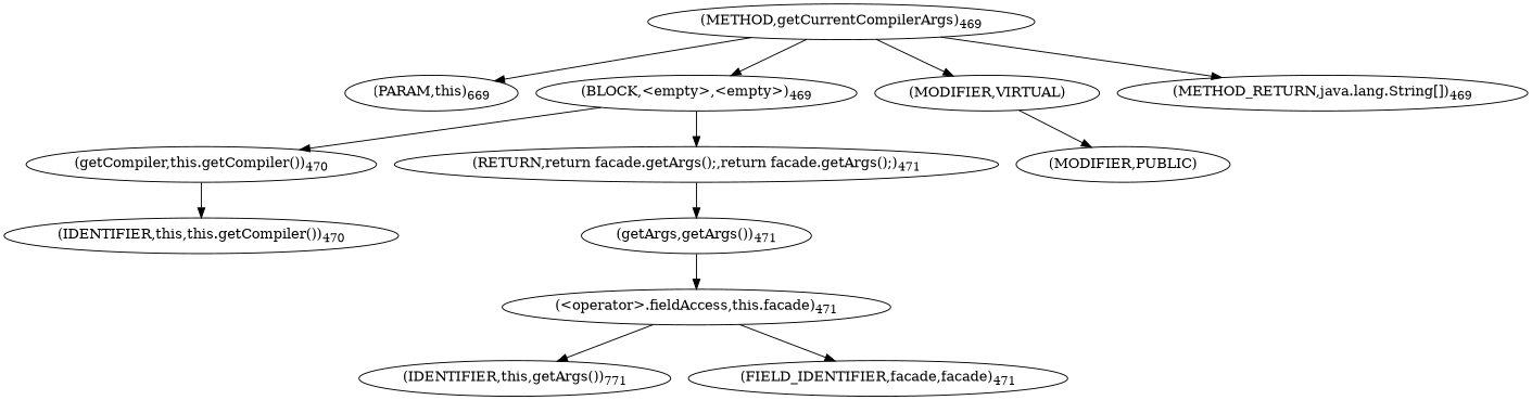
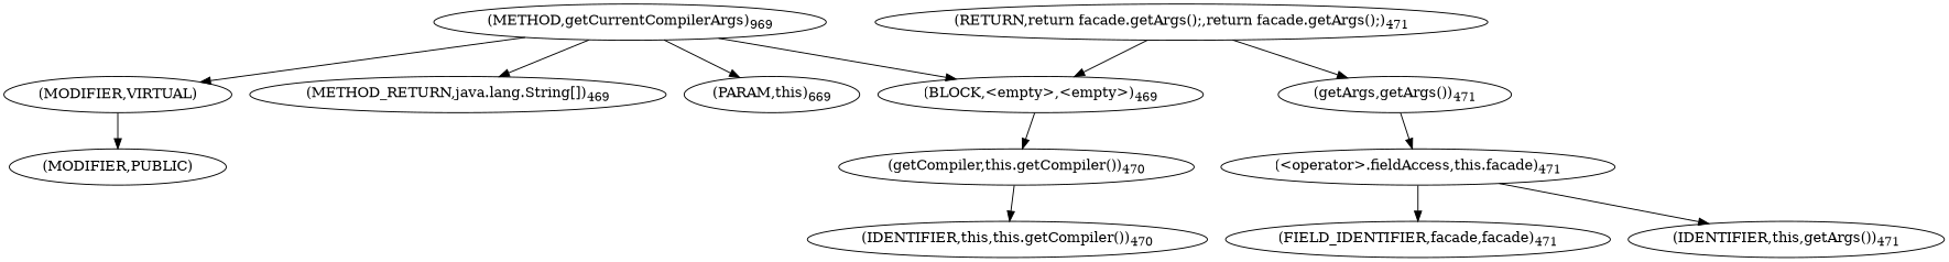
  digraph {
-   n1 [label=<(METHOD,getCurrentCompilerArgs)<SUB>469</SUB>>]
+   n1 [label=<(METHOD,getCurrentCompilerArgs)<SUB>969</SUB>>]
    n2 [label=<(PARAM,this)<SUB>669</SUB>>]
    n3 [label=<(BLOCK,&lt;empty&gt;,&lt;empty&gt;)<SUB>469</SUB>>]
    n4 [label=<(MODIFIER,VIRTUAL)>]
    n5 [label=<(METHOD_RETURN,java.lang.String[])<SUB>469</SUB>>]
    n6 [label=<(getCompiler,this.getCompiler())<SUB>470</SUB>>]
    n7 [label=<(RETURN,return facade.getArgs();,return facade.getArgs();)<SUB>471</SUB>>]
    n8 [label=<(MODIFIER,PUBLIC)>]
    n9 [label=<(IDENTIFIER,this,this.getCompiler())<SUB>470</SUB>>]
    n10 [label=<(getArgs,getArgs())<SUB>471</SUB>>]
    n11 [label=<(&lt;operator&gt;.fieldAccess,this.facade)<SUB>471</SUB>>]
-   n12 [label=<(IDENTIFIER,this,getArgs())<SUB>771</SUB>>]
+   n12 [label=<(IDENTIFIER,this,getArgs())<SUB>471</SUB>>]
    n13 [label=<(FIELD_IDENTIFIER,facade,facade)<SUB>471</SUB>>]
    n1 -> n2
    n1 -> n3
    n1 -> n4
    n1 -> n5
    n3 -> n6
-   n3 -> n7
+   n7 -> n3
    n4 -> n8
    n6 -> n9
    n7 -> n10
    n10 -> n11
    n11 -> n12
    n11 -> n13
  }
